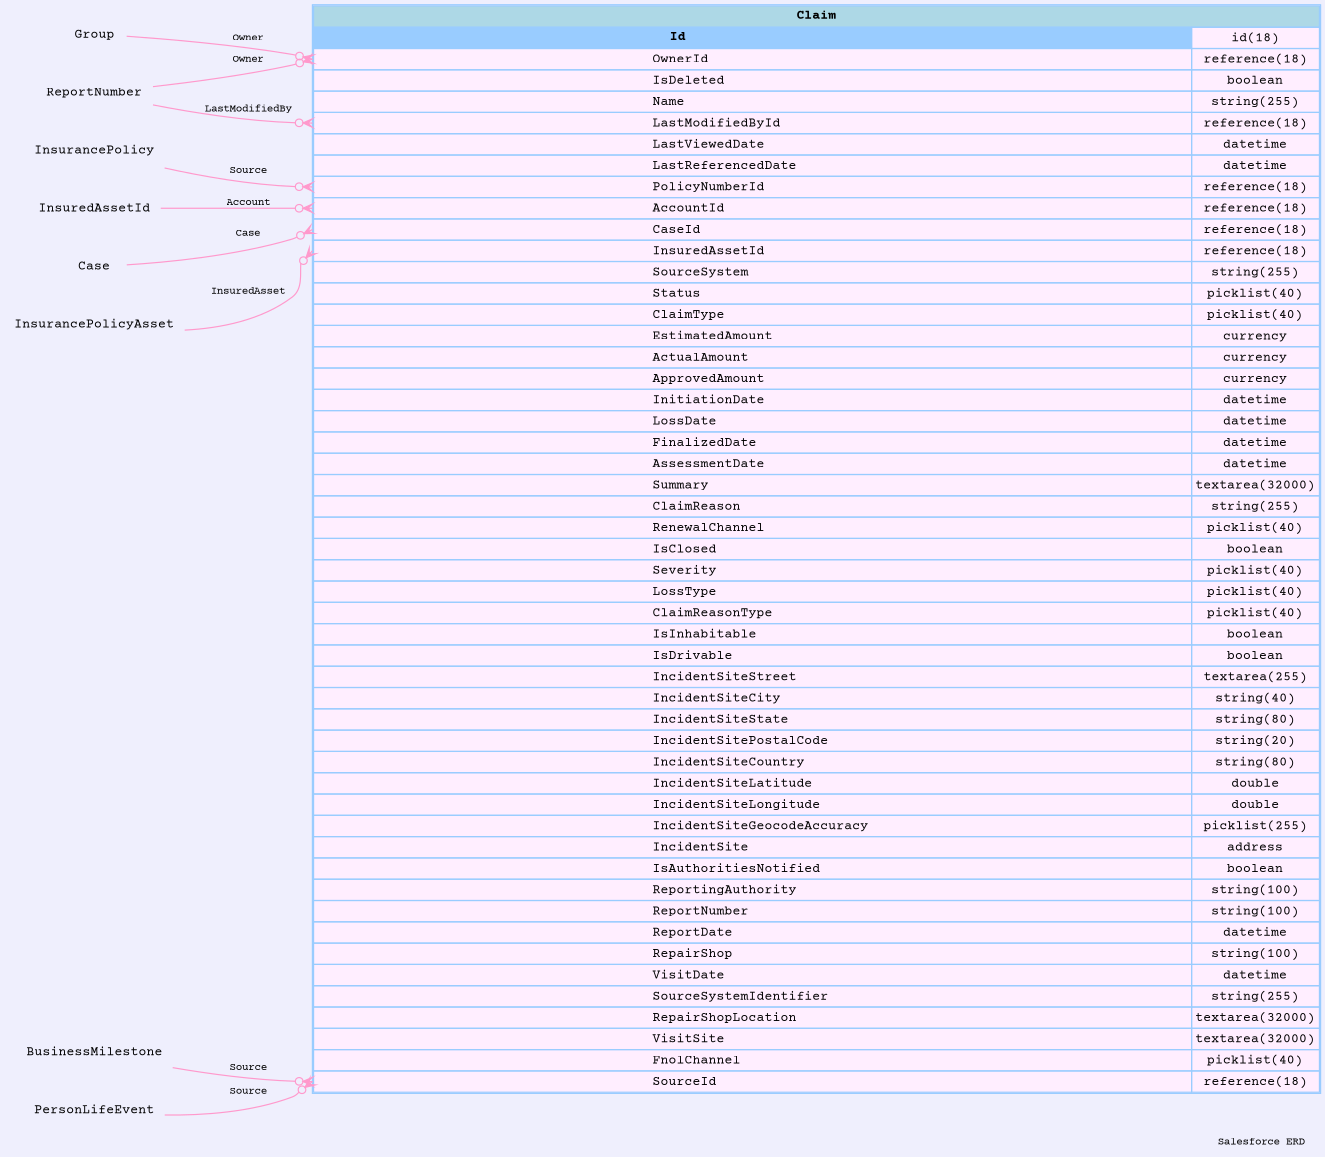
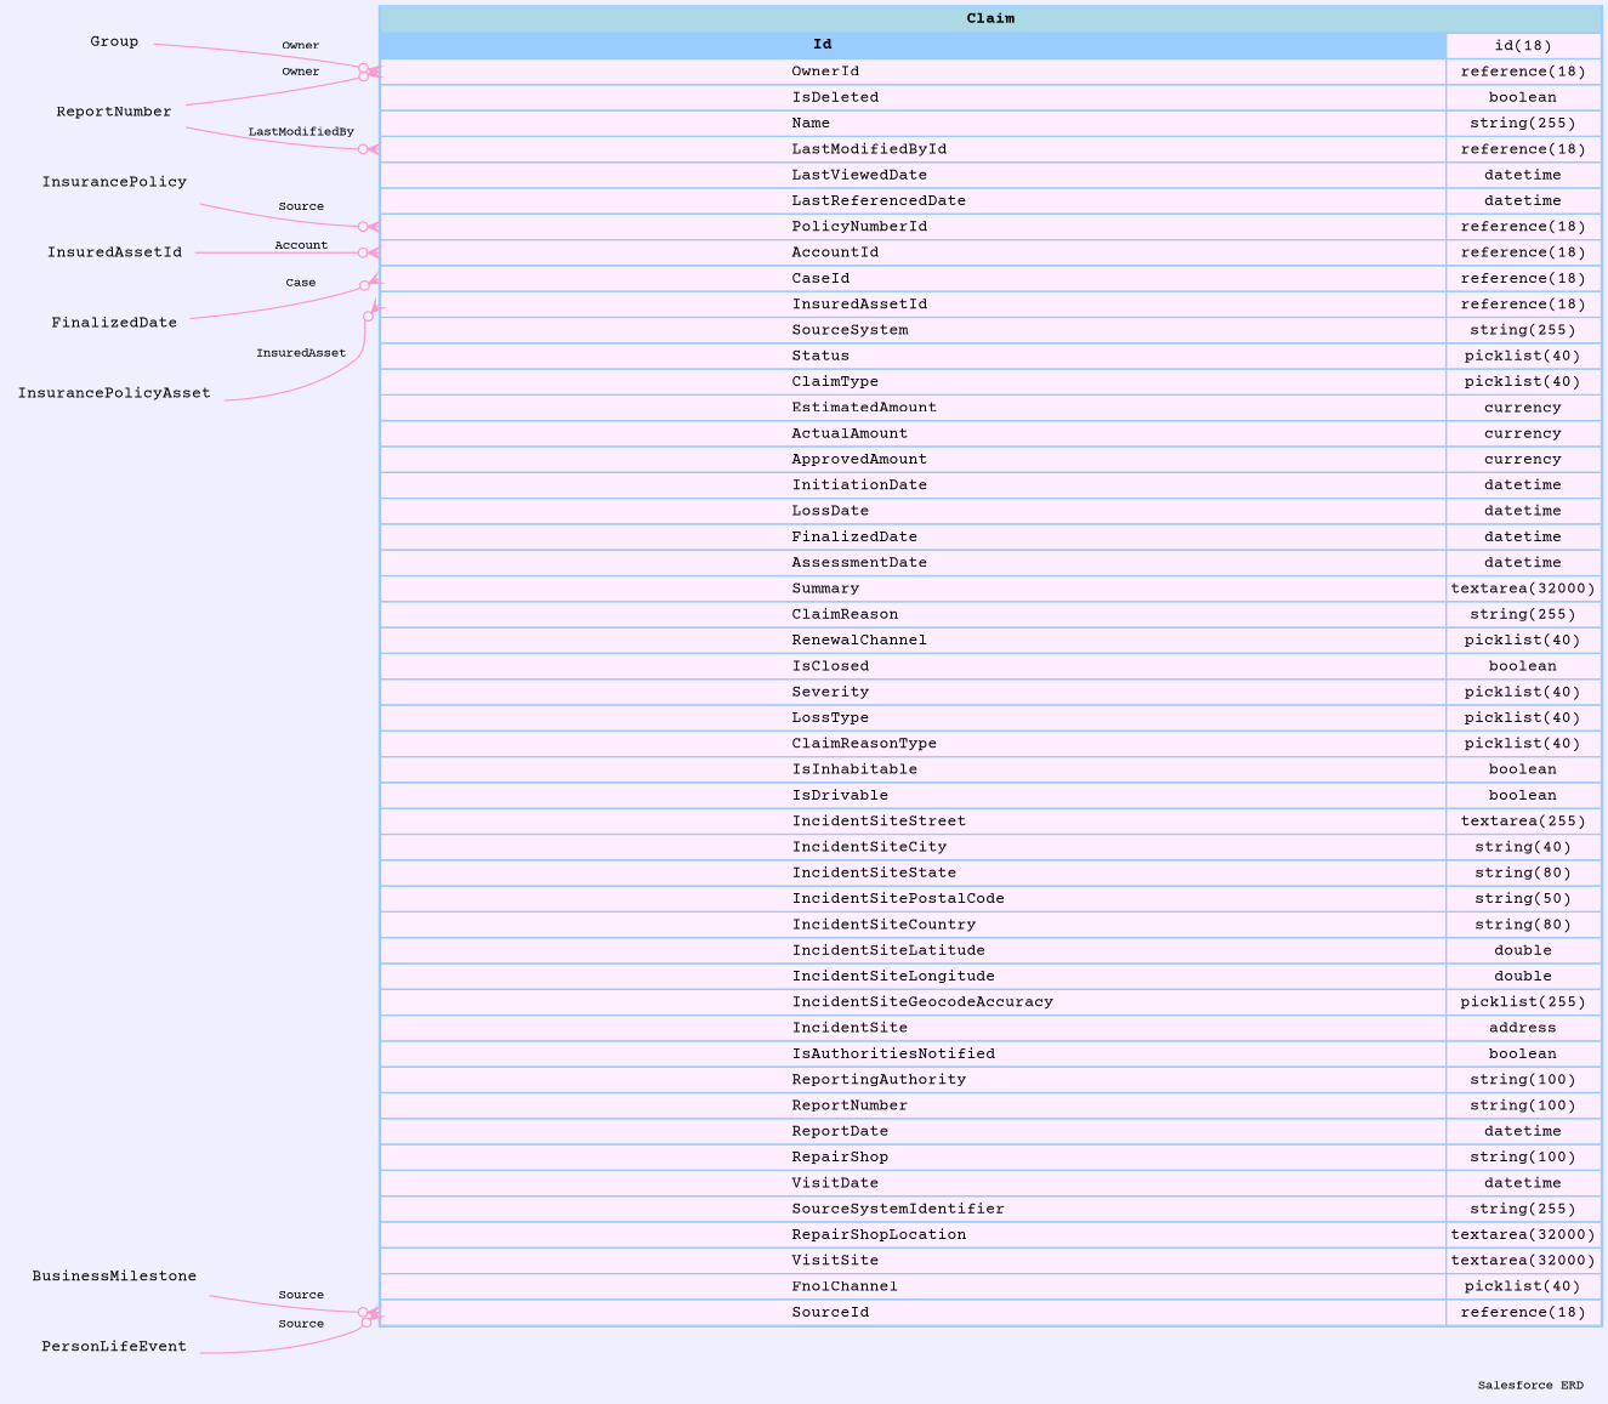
  digraph {
    bgcolor="#efeffd"
    fontname="Courier Prime"
    fontsize=9
    label="Salesforce ERD "
    labeljust=r
    nodesep=0.18
    rankdir=RL
    ranksep=0.46
    node [color="#99ccff" fontname="Courier Prime" fontsize=11 shape=plaintext]
    edge [arrowhead=none arrowsize=0.8 arrowtail=crowodot color="#ff99cc" dir=back fontname="Courier Prime" fontsize=9 headport="Id:e" tailport="OwnerId:w"]
-   n1 [label=<                 <table border="1" cellborder="1" cellspacing="0" bgcolor="#ffeeff" >                      <tr><td colspan="3" bgcolor="lightblue"><b>Claim</b></td></tr>              <tr>                                         <td  bgcolor="#99ccff" port="Id" align="left">                                            <b>Id</b>                                         </td><td>id(18)</td></tr> <tr>                                          <td port="OwnerId" align="left">                                          OwnerId                                        </td><td>reference(18)</td></tr> <tr>                                          <td port="IsDeleted" align="left">                                          IsDeleted                                        </td><td>boolean</td></tr> <tr>                                          <td port="Name" align="left">                                          Name                                        </td><td>string(255)</td></tr> <tr>                                          <td port="LastModifiedById" align="left">                                          LastModifiedById                                        </td><td>reference(18)</td></tr> <tr>                                          <td port="LastViewedDate" align="left">                                          LastViewedDate                                        </td><td>datetime</td></tr> <tr>                                          <td port="LastReferencedDate" align="left">                                          LastReferencedDate                                        </td><td>datetime</td></tr> <tr>                                          <td port="PolicyNumberId" align="left">                                          PolicyNumberId                                        </td><td>reference(18)</td></tr> <tr>                                          <td port="AccountId" align="left">                                          AccountId                                        </td><td>reference(18)</td></tr> <tr>                                          <td port="CaseId" align="left">                                          CaseId                                        </td><td>reference(18)</td></tr> <tr>                                          <td port="InsuredAssetId" align="left">                                          InsuredAssetId                                        </td><td>reference(18)</td></tr> <tr>                                          <td port="SourceSystem" align="left">                                          SourceSystem                                        </td><td>string(255)</td></tr> <tr>                                          <td port="Status" align="left">                                          Status                                        </td><td>picklist(40)</td></tr> <tr>                                          <td port="ClaimType" align="left">                                          ClaimType                                        </td><td>picklist(40)</td></tr> <tr>                                          <td port="EstimatedAmount" align="left">                                          EstimatedAmount                                        </td><td>currency</td></tr> <tr>                                          <td port="ActualAmount" align="left">                                          ActualAmount                                        </td><td>currency</td></tr> <tr>                                          <td port="ApprovedAmount" align="left">                                          ApprovedAmount                                        </td><td>currency</td></tr> <tr>                                          <td port="InitiationDate" align="left">                                          InitiationDate                                        </td><td>datetime</td></tr> <tr>                                          <td port="LossDate" align="left">                                          LossDate                                        </td><td>datetime</td></tr> <tr>                                          <td port="FinalizedDate" align="left">                                          FinalizedDate                                        </td><td>datetime</td></tr> <tr>                                          <td port="AssessmentDate" align="left">                                          AssessmentDate                                        </td><td>datetime</td></tr> <tr>                                          <td port="Summary" align="left">                                          Summary                                        </td><td>textarea(32000)</td></tr> <tr>                                          <td port="ClaimReason" align="left">                                          ClaimReason                                        </td><td>string(255)</td></tr> <tr>                                          <td port="RenewalChannel" align="left">                                          RenewalChannel                                        </td><td>picklist(40)</td></tr> <tr>                                          <td port="IsClosed" align="left">                                          IsClosed                                        </td><td>boolean</td></tr> <tr>                                          <td port="Severity" align="left">                                          Severity                                        </td><td>picklist(40)</td></tr> <tr>                                          <td port="LossType" align="left">                                          LossType                                        </td><td>picklist(40)</td></tr> <tr>                                          <td port="ClaimReasonType" align="left">                                          ClaimReasonType                                        </td><td>picklist(40)</td></tr> <tr>                                          <td port="IsInhabitable" align="left">                                          IsInhabitable                                        </td><td>boolean</td></tr> <tr>                                          <td port="IsDrivable" align="left">                                          IsDrivable                                        </td><td>boolean</td></tr> <tr>                                          <td port="IncidentSiteStreet" align="left">                                          IncidentSiteStreet                                        </td><td>textarea(255)</td></tr> <tr>                                          <td port="IncidentSiteCity" align="left">                                          IncidentSiteCity                                        </td><td>string(40)</td></tr> <tr>                                          <td port="IncidentSiteState" align="left">                                          IncidentSiteState                                        </td><td>string(80)</td></tr> <tr>                                          <td port="IncidentSitePostalCode" align="left">                                          IncidentSitePostalCode                                        </td><td>string(20)</td></tr> <tr>                                          <td port="IncidentSiteCountry" align="left">                                          IncidentSiteCountry                                        </td><td>string(80)</td></tr> <tr>                                          <td port="IncidentSiteLatitude" align="left">                                          IncidentSiteLatitude                                        </td><td>double</td></tr> <tr>                                          <td port="IncidentSiteLongitude" align="left">                                          IncidentSiteLongitude                                        </td><td>double</td></tr> <tr>                                          <td port="IncidentSiteGeocodeAccuracy" align="left">                                          IncidentSiteGeocodeAccuracy                                        </td><td>picklist(255)</td></tr> <tr>                                          <td port="IncidentSite" align="left">                                          IncidentSite                                        </td><td>address</td></tr> <tr>                                          <td port="IsAuthoritiesNotified" align="left">                                          IsAuthoritiesNotified                                        </td><td>boolean</td></tr> <tr>                                          <td port="ReportingAuthority" align="left">                                          ReportingAuthority                                        </td><td>string(100)</td></tr> <tr>                                          <td port="ReportNumber" align="left">                                          ReportNumber                                        </td><td>string(100)</td></tr> <tr>                                          <td port="ReportDate" align="left">                                          ReportDate                                        </td><td>datetime</td></tr> <tr>                                          <td port="RepairShop" align="left">                                          RepairShop                                        </td><td>string(100)</td></tr> <tr>                                          <td port="VisitDate" align="left">                                          VisitDate                                        </td><td>datetime</td></tr> <tr>                                          <td port="SourceSystemIdentifier" align="left">                                          SourceSystemIdentifier                                        </td><td>string(255)</td></tr> <tr>                                          <td port="RepairShopLocation" align="left">                                          RepairShopLocation                                        </td><td>textarea(32000)</td></tr> <tr>                                          <td port="VisitSite" align="left">                                          VisitSite                                        </td><td>textarea(32000)</td></tr> <tr>                                          <td port="FnolChannel" align="left">                                          FnolChannel                                        </td><td>picklist(40)</td></tr> <tr>                                          <td port="SourceId" align="left">                                          SourceId                                        </td><td>reference(18)</td></tr>                             </table>                 > margin=0 shape=none]
+   n1 [label=<                 <table border="1" cellborder="1" cellspacing="0" bgcolor="#ffeeff" >                      <tr><td colspan="3" bgcolor="lightblue"><b>Claim</b></td></tr>              <tr>                                         <td  bgcolor="#99ccff" port="Id" align="left">                                            <b>Id</b>                                         </td><td>id(18)</td></tr> <tr>                                          <td port="OwnerId" align="left">                                          OwnerId                                        </td><td>reference(18)</td></tr> <tr>                                          <td port="IsDeleted" align="left">                                          IsDeleted                                        </td><td>boolean</td></tr> <tr>                                          <td port="Name" align="left">                                          Name                                        </td><td>string(255)</td></tr> <tr>                                          <td port="LastModifiedById" align="left">                                          LastModifiedById                                        </td><td>reference(18)</td></tr> <tr>                                          <td port="LastViewedDate" align="left">                                          LastViewedDate                                        </td><td>datetime</td></tr> <tr>                                          <td port="LastReferencedDate" align="left">                                          LastReferencedDate                                        </td><td>datetime</td></tr> <tr>                                          <td port="PolicyNumberId" align="left">                                          PolicyNumberId                                        </td><td>reference(18)</td></tr> <tr>                                          <td port="AccountId" align="left">                                          AccountId                                        </td><td>reference(18)</td></tr> <tr>                                          <td port="CaseId" align="left">                                          CaseId                                        </td><td>reference(18)</td></tr> <tr>                                          <td port="InsuredAssetId" align="left">                                          InsuredAssetId                                        </td><td>reference(18)</td></tr> <tr>                                          <td port="SourceSystem" align="left">                                          SourceSystem                                        </td><td>string(255)</td></tr> <tr>                                          <td port="Status" align="left">                                          Status                                        </td><td>picklist(40)</td></tr> <tr>                                          <td port="ClaimType" align="left">                                          ClaimType                                        </td><td>picklist(40)</td></tr> <tr>                                          <td port="EstimatedAmount" align="left">                                          EstimatedAmount                                        </td><td>currency</td></tr> <tr>                                          <td port="ActualAmount" align="left">                                          ActualAmount                                        </td><td>currency</td></tr> <tr>                                          <td port="ApprovedAmount" align="left">                                          ApprovedAmount                                        </td><td>currency</td></tr> <tr>                                          <td port="InitiationDate" align="left">                                          InitiationDate                                        </td><td>datetime</td></tr> <tr>                                          <td port="LossDate" align="left">                                          LossDate                                        </td><td>datetime</td></tr> <tr>                                          <td port="FinalizedDate" align="left">                                          FinalizedDate                                        </td><td>datetime</td></tr> <tr>                                          <td port="AssessmentDate" align="left">                                          AssessmentDate                                        </td><td>datetime</td></tr> <tr>                                          <td port="Summary" align="left">                                          Summary                                        </td><td>textarea(32000)</td></tr> <tr>                                          <td port="ClaimReason" align="left">                                          ClaimReason                                        </td><td>string(255)</td></tr> <tr>                                          <td port="RenewalChannel" align="left">                                          RenewalChannel                                        </td><td>picklist(40)</td></tr> <tr>                                          <td port="IsClosed" align="left">                                          IsClosed                                        </td><td>boolean</td></tr> <tr>                                          <td port="Severity" align="left">                                          Severity                                        </td><td>picklist(40)</td></tr> <tr>                                          <td port="LossType" align="left">                                          LossType                                        </td><td>picklist(40)</td></tr> <tr>                                          <td port="ClaimReasonType" align="left">                                          ClaimReasonType                                        </td><td>picklist(40)</td></tr> <tr>                                          <td port="IsInhabitable" align="left">                                          IsInhabitable                                        </td><td>boolean</td></tr> <tr>                                          <td port="IsDrivable" align="left">                                          IsDrivable                                        </td><td>boolean</td></tr> <tr>                                          <td port="IncidentSiteStreet" align="left">                                          IncidentSiteStreet                                        </td><td>textarea(255)</td></tr> <tr>                                          <td port="IncidentSiteCity" align="left">                                          IncidentSiteCity                                        </td><td>string(40)</td></tr> <tr>                                          <td port="IncidentSiteState" align="left">                                          IncidentSiteState                                        </td><td>string(80)</td></tr> <tr>                                          <td port="IncidentSitePostalCode" align="left">                                          IncidentSitePostalCode                                        </td><td>string(50)</td></tr> <tr>                                          <td port="IncidentSiteCountry" align="left">                                          IncidentSiteCountry                                        </td><td>string(80)</td></tr> <tr>                                          <td port="IncidentSiteLatitude" align="left">                                          IncidentSiteLatitude                                        </td><td>double</td></tr> <tr>                                          <td port="IncidentSiteLongitude" align="left">                                          IncidentSiteLongitude                                        </td><td>double</td></tr> <tr>                                          <td port="IncidentSiteGeocodeAccuracy" align="left">                                          IncidentSiteGeocodeAccuracy                                        </td><td>picklist(255)</td></tr> <tr>                                          <td port="IncidentSite" align="left">                                          IncidentSite                                        </td><td>address</td></tr> <tr>                                          <td port="IsAuthoritiesNotified" align="left">                                          IsAuthoritiesNotified                                        </td><td>boolean</td></tr> <tr>                                          <td port="ReportingAuthority" align="left">                                          ReportingAuthority                                        </td><td>string(100)</td></tr> <tr>                                          <td port="ReportNumber" align="left">                                          ReportNumber                                        </td><td>string(100)</td></tr> <tr>                                          <td port="ReportDate" align="left">                                          ReportDate                                        </td><td>datetime</td></tr> <tr>                                          <td port="RepairShop" align="left">                                          RepairShop                                        </td><td>string(100)</td></tr> <tr>                                          <td port="VisitDate" align="left">                                          VisitDate                                        </td><td>datetime</td></tr> <tr>                                          <td port="SourceSystemIdentifier" align="left">                                          SourceSystemIdentifier                                        </td><td>string(255)</td></tr> <tr>                                          <td port="RepairShopLocation" align="left">                                          RepairShopLocation                                        </td><td>textarea(32000)</td></tr> <tr>                                          <td port="VisitSite" align="left">                                          VisitSite                                        </td><td>textarea(32000)</td></tr> <tr>                                          <td port="FnolChannel" align="left">                                          FnolChannel                                        </td><td>picklist(40)</td></tr> <tr>                                          <td port="SourceId" align="left">                                          SourceId                                        </td><td>reference(18)</td></tr>                             </table>                 > margin=0 shape=none]
    Group
    n3 [label=ReportNumber]
    InsurancePolicy
    n5 [label=InsuredAssetId]
-   Case
+   Case [label=FinalizedDate]
    InsurancePolicyAsset
    BusinessMilestone
    PersonLifeEvent
    n1 -> Group [label=Owner]
    n1 -> n3 [label=Owner]
    n1 -> n3 [label=LastModifiedBy tailport="LastModifiedById:w"]
    n1 -> InsurancePolicy [label=Source tailport="PolicyNumberId:w"]
    n1 -> n5 [label=Account tailport="AccountId:w"]
    n1 -> Case [label=Case tailport="CaseId:w"]
    n1 -> InsurancePolicyAsset [label=InsuredAsset tailport="InsuredAssetId:w"]
    n1 -> BusinessMilestone [label=Source tailport="SourceId:w"]
    n1 -> PersonLifeEvent [label=Source tailport="SourceId:w"]
  }
